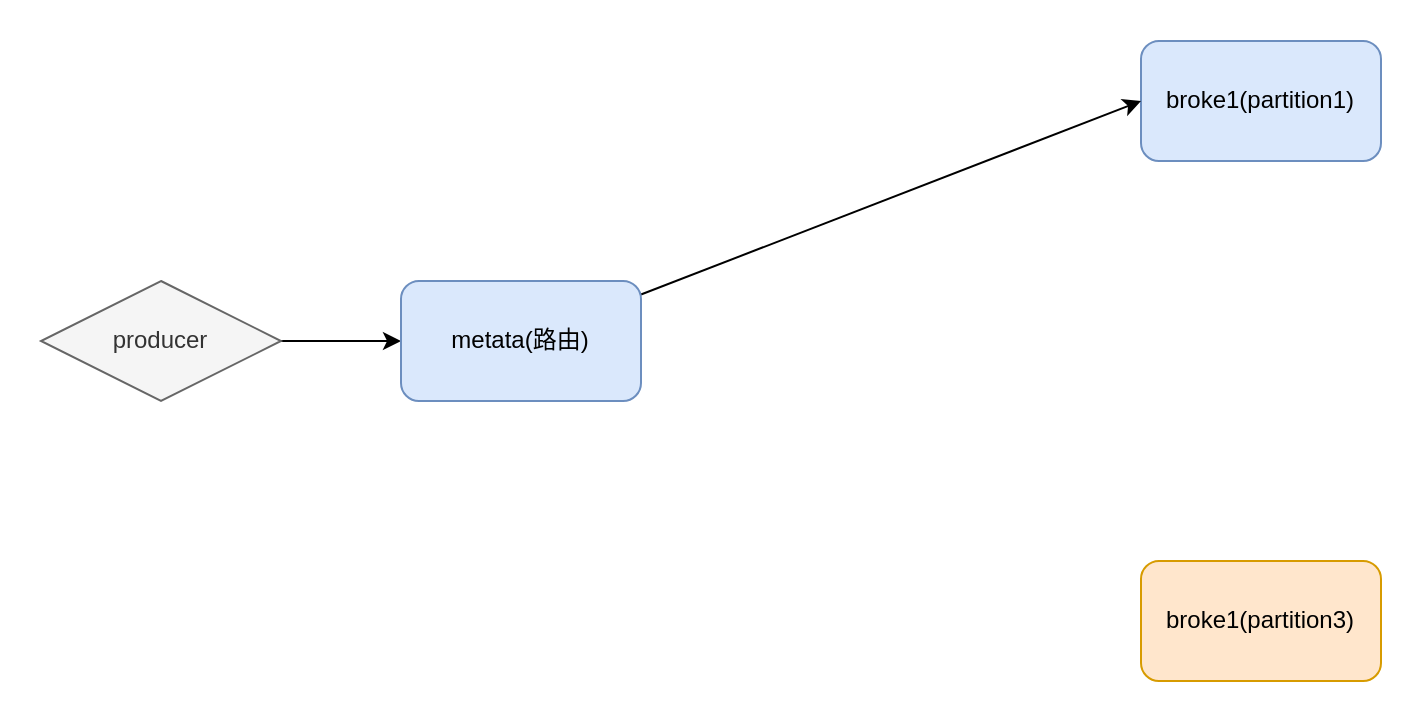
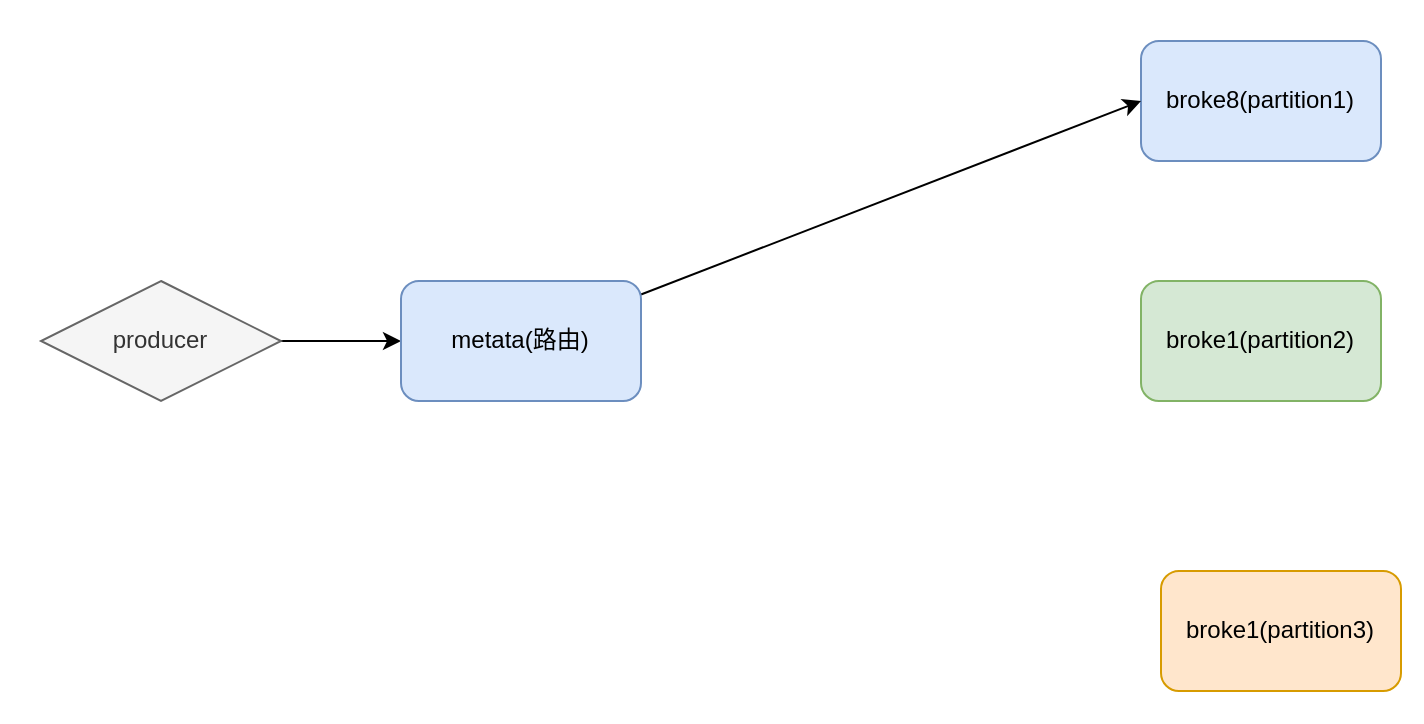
  <mxCell id="0" />
  <mxCell id="1" parent="0" />
- <mxCell id="2" value="broke1(partition1)" style="rounded=1;whiteSpace=wrap;html=1;fillColor=#dae8fc;strokeColor=#6c8ebf;" vertex="1" parent="1"><mxGeometry x="570" y="20" width="120" height="60" as="geometry" /></mxCell>
- <mxCell id="3" value="broke1(partition3)" style="rounded=1;whiteSpace=wrap;html=1;fillColor=#ffe6cc;strokeColor=#d79b00;" vertex="1" parent="1"><mxGeometry x="570" y="280" width="120" height="60" as="geometry" /></mxCell>
+ <mxCell id="2" value="broke8(partition1)" style="rounded=1;whiteSpace=wrap;html=1;fillColor=#dae8fc;strokeColor=#6c8ebf;" vertex="1" parent="1"><mxGeometry x="570" y="20" width="120" height="60" as="geometry" /></mxCell>
+ <mxCell id="3" value="broke1(partition3)" style="rounded=1;whiteSpace=wrap;html=1;fillColor=#ffe6cc;strokeColor=#d79b00;" vertex="1" parent="1"><mxGeometry x="580" y="285" width="120" height="60" as="geometry" /></mxCell>
+ <mxCell id="4" value="broke1(partition2)" style="rounded=1;whiteSpace=wrap;html=1;fillColor=#d5e8d4;strokeColor=#82b366;" vertex="1" parent="1"><mxGeometry x="570" y="140" width="120" height="60" as="geometry" /></mxCell>
  <mxCell id="5" style="edgeStyle=none;rounded=0;orthogonalLoop=1;jettySize=auto;html=1;entryX=0;entryY=0.5;entryDx=0;entryDy=0;" edge="1" parent="1" source="6" target="8"><mxGeometry relative="1" as="geometry" /></mxCell>
  <mxCell id="6" value="producer" style="rhombus;whiteSpace=wrap;html=1;fillColor=#f5f5f5;strokeColor=#666666;fontColor=#333333;" vertex="1" parent="1"><mxGeometry x="20" y="140" width="120" height="60" as="geometry" /></mxCell>
  <mxCell id="7" style="edgeStyle=none;rounded=0;orthogonalLoop=1;jettySize=auto;html=1;entryX=0;entryY=0.5;entryDx=0;entryDy=0;" edge="1" parent="1" source="8" target="2"><mxGeometry relative="1" as="geometry" /></mxCell>
  <mxCell id="8" value="metata(路由)" style="rounded=1;whiteSpace=wrap;html=1;fillColor=#dae8fc;strokeColor=#6c8ebf;" vertex="1" parent="1"><mxGeometry x="200" y="140" width="120" height="60" as="geometry" /></mxCell>
